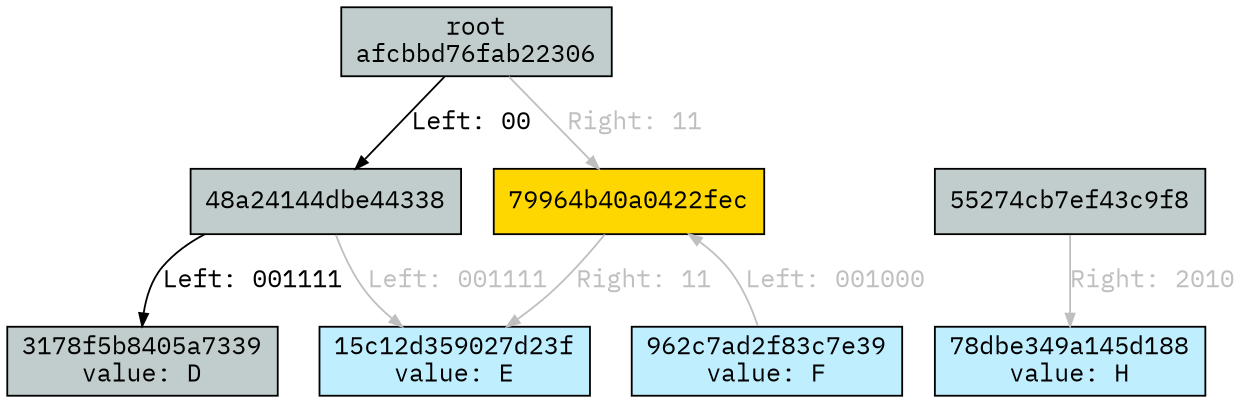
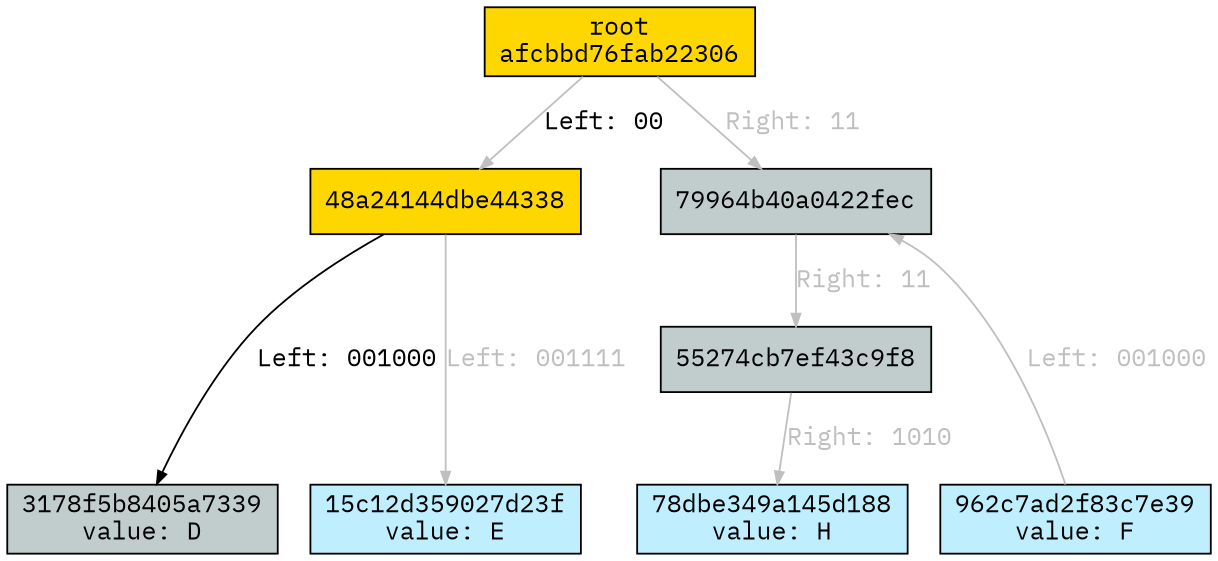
  digraph {
    fontname="IBM Plex Mono"
    node [fillcolor=azure3 fontname="IBM Plex Mono" ordering=out shape=box style=filled]
    edge [arrowsize=0.7 color=gray75 fontcolor=gray75 fontname="IBM Plex Mono" nojustify=true]
-   n1 [label="root\nafcbbd76fab22306"]
-   n2 [label="48a24144dbe44338"]
-   n3 [fillcolor=gold1 label="79964b40a0422fec"]
+   n1 [fillcolor=gold1 label="root\nafcbbd76fab22306"]
+   n2 [fillcolor=gold1 label="48a24144dbe44338"]
+   n3 [label="79964b40a0422fec"]
    n4 [label="3178f5b8405a7339\nvalue: D"]
    n5 [fillcolor=lightblue1 label="15c12d359027d23f\nvalue: E"]
    n6 [fillcolor=lightblue1 label="962c7ad2f83c7e39\nvalue: F"]
    n7 [fillcolor=lightblue1 label="78dbe349a145d188\nvalue: H"]
    n8 [label="55274cb7ef43c9f8"]
    subgraph sub_1 {
      rank=same
      n1
    }
    subgraph sub_2 {
      rank=same
      n2
      n3
    }
    subgraph sub_3 {
      rank=same
      n4
      n5
      n6
      n7
    }
    subgraph sub_4 {
      rank=same
      n8
    }
-   n1 -> n2 [color=black fontcolor=black label="Left: 00\l"]
+   n1 -> n2 [fontcolor=black label="Left: 00\l"]
    n1 -> n3 [label="Right: 11\l"]
-   n2 -> n4 [color=black fontcolor=black label="Left: 001111"]
+   n2 -> n4 [color=black fontcolor=black label="Left: 001000"]
    n2 -> n5 [label="Left: 001111"]
-   n3 -> n5 [label="Right: 11\l"]
+   n3 -> n8 [label="Right: 11\l"]
    n6 -> n3 [label="Left: 001000"]
-   n8 -> n7 [label="Right: 2010"]
+   n8 -> n7 [label="Right: 1010"]
  }
